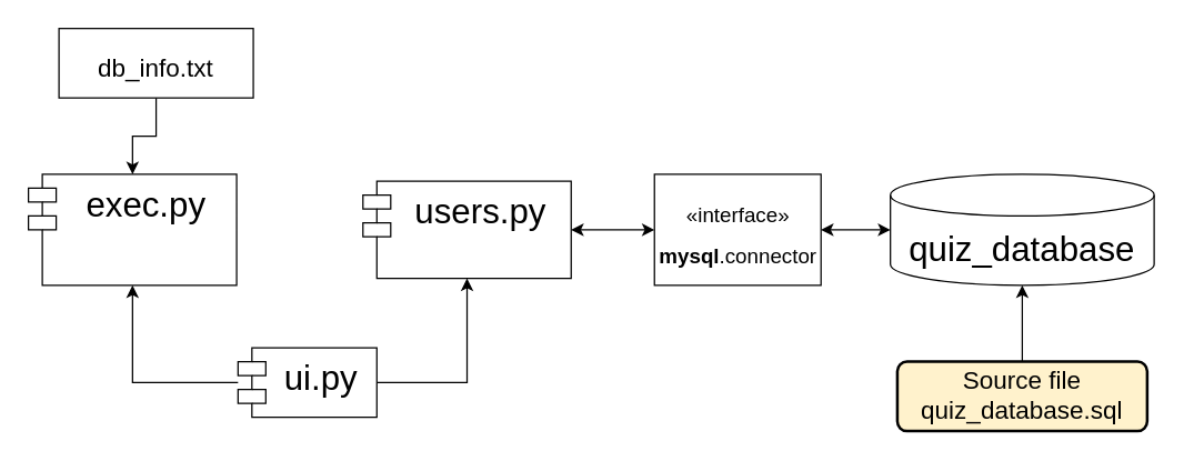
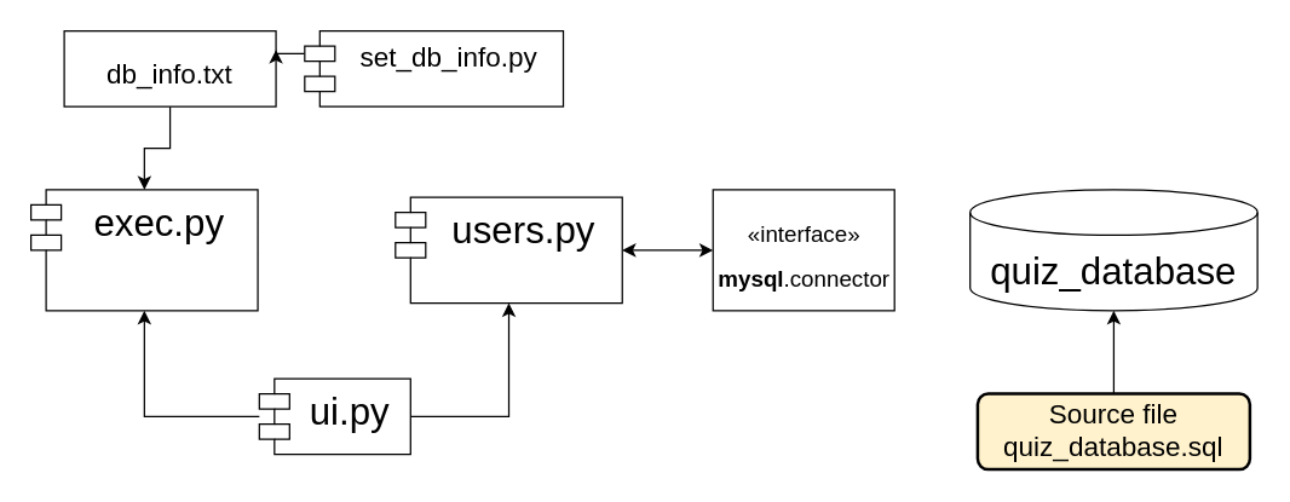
  <mxCell id="0" />
  <mxCell id="1" parent="0" />
  <mxCell id="2" style="edgeStyle=orthogonalEdgeStyle;rounded=0;orthogonalLoop=1;jettySize=auto;html=1;entryX=0.5;entryY=1;entryDx=0;entryDy=0;fontSize=25;" edge="1" parent="1" source="4" target="5"><mxGeometry relative="1" as="geometry"><Array as="points"><mxPoint x="336" y="275" /></Array></mxGeometry></mxCell>
  <mxCell id="3" style="edgeStyle=orthogonalEdgeStyle;rounded=0;orthogonalLoop=1;jettySize=auto;html=1;entryX=0.5;entryY=1;entryDx=0;entryDy=0;fontSize=25;" edge="1" parent="1" source="4" target="8"><mxGeometry relative="1" as="geometry" /></mxCell>
  <mxCell id="4" value="ui.py" style="shape=module;align=left;spacingLeft=20;align=center;verticalAlign=top;fontSize=25;" vertex="1" parent="1"><mxGeometry x="171" y="250" width="100" height="50" as="geometry" /></mxCell>
  <mxCell id="5" value="users.py" style="shape=module;align=left;spacingLeft=20;align=center;verticalAlign=top;fontSize=25;" vertex="1" parent="1"><mxGeometry x="261" y="130" width="150" height="70" as="geometry" /></mxCell>
  <mxCell id="6" value="quiz_database" style="shape=cylinder3;whiteSpace=wrap;html=1;boundedLbl=1;backgroundOutline=1;size=15;fontSize=25;" vertex="1" parent="1"><mxGeometry x="641" y="125" width="190" height="80" as="geometry" /></mxCell>
- <mxCell id="7" value="" style="endArrow=classic;startArrow=classic;html=1;fontSize=25;entryX=0;entryY=0.5;entryDx=0;entryDy=0;entryPerimeter=0;exitX=1;exitY=0.5;exitDx=0;exitDy=0;" edge="1" parent="1" source="9" target="6"><mxGeometry width="50" height="50" relative="1" as="geometry"><mxPoint x="271" y="250" as="sourcePoint" /><mxPoint x="321" y="200" as="targetPoint" /></mxGeometry></mxCell>
  <mxCell id="8" value="exec.py" style="shape=module;align=left;spacingLeft=20;align=center;verticalAlign=top;fontSize=25;" vertex="1" parent="1"><mxGeometry x="20" y="125" width="150" height="80" as="geometry" /></mxCell>
  <mxCell id="9" value="&lt;font style=&quot;font-size: 15px&quot;&gt;«interface»&lt;br&gt;&lt;b&gt;mysql&lt;/b&gt;.connector&lt;/font&gt;" style="html=1;fontSize=25;" vertex="1" parent="1"><mxGeometry x="471" y="125" width="120" height="80" as="geometry" /></mxCell>
  <mxCell id="10" value="" style="endArrow=classic;startArrow=classic;html=1;fontSize=25;entryX=0;entryY=0.5;entryDx=0;entryDy=0;entryPerimeter=0;exitX=1;exitY=0.5;exitDx=0;exitDy=0;" edge="1" parent="1" source="5" target="9"><mxGeometry width="50" height="50" relative="1" as="geometry"><mxPoint x="411" y="165" as="sourcePoint" /><mxPoint x="641" y="165" as="targetPoint" /></mxGeometry></mxCell>
  <mxCell id="11" style="edgeStyle=orthogonalEdgeStyle;rounded=0;orthogonalLoop=1;jettySize=auto;html=1;entryX=0.5;entryY=0;entryDx=0;entryDy=0;fontSize=25;" edge="1" parent="1" source="12" target="8"><mxGeometry relative="1" as="geometry" /></mxCell>
  <mxCell id="12" value="&lt;font style=&quot;font-size: 18px&quot;&gt;db_info.txt&lt;/font&gt;" style="whiteSpace=wrap;html=1;fontSize=25;" vertex="1" parent="1"><mxGeometry x="42" y="20" width="140" height="50" as="geometry" /></mxCell>
+ <mxCell id="13" style="edgeStyle=orthogonalEdgeStyle;rounded=0;orthogonalLoop=1;jettySize=auto;html=1;exitX=0;exitY=0;exitDx=0;exitDy=15;exitPerimeter=0;entryX=1;entryY=0.25;entryDx=0;entryDy=0;fontSize=18;" edge="1" parent="1" source="14" target="12"><mxGeometry relative="1" as="geometry" /></mxCell>
+ <mxCell id="14" value="set_db_info.py" style="shape=module;align=left;spacingLeft=20;align=center;verticalAlign=top;fontSize=18;" vertex="1" parent="1"><mxGeometry x="201" y="20" width="171" height="50" as="geometry" /></mxCell>
  <mxCell id="15" style="edgeStyle=orthogonalEdgeStyle;rounded=0;orthogonalLoop=1;jettySize=auto;html=1;exitX=0.5;exitY=0;exitDx=0;exitDy=0;entryX=0.5;entryY=1;entryDx=0;entryDy=0;entryPerimeter=0;fontSize=18;" edge="1" parent="1" source="16" target="6"><mxGeometry relative="1" as="geometry" /></mxCell>
  <mxCell id="16" value="Source file&lt;br&gt;quiz_database.sql" style="rounded=1;whiteSpace=wrap;html=1;absoluteArcSize=1;arcSize=14;strokeWidth=2;fontSize=18;fillColor=#fff2cc;" vertex="1" parent="1"><mxGeometry x="646" y="260" width="180" height="50" as="geometry" /></mxCell>
